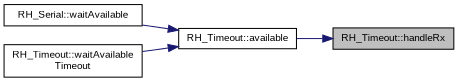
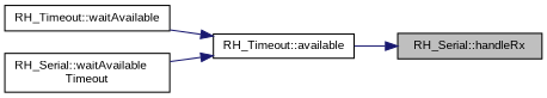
  digraph {
    fontname="Liberation Sans"
    rankdir=RL
    node [color=black fillcolor=white fontname="Liberation Sans" fontsize=10 shape=record style=filled]
    edge [color=midnightblue dir=back fontname="Liberation Sans" fontsize=10 labelfontname=Helvetica labelfontsize=10 style=solid]
-   n1 [fillcolor=grey75 fontcolor=black height=0.2 label="RH_Timeout::handleRx" width=0.4]
+   n1 [fillcolor=grey75 fontcolor=black height=0.2 label="RH_Serial::handleRx" width=0.4]
    n2 [height=0.2 label="RH_Timeout::available" width=0.4]
-   n3 [height=0.2 label="RH_Serial::waitAvailable" width=0.4]
-   n4 [height=0.2 label="RH_Timeout::waitAvailable\lTimeout" width=0.4]
+   n3 [height=0.2 label="RH_Timeout::waitAvailable" width=0.4]
+   n4 [height=0.2 label="RH_Serial::waitAvailable\lTimeout" width=0.4]
    n1 -> n2
    n2 -> n3
    n2 -> n4
  }
